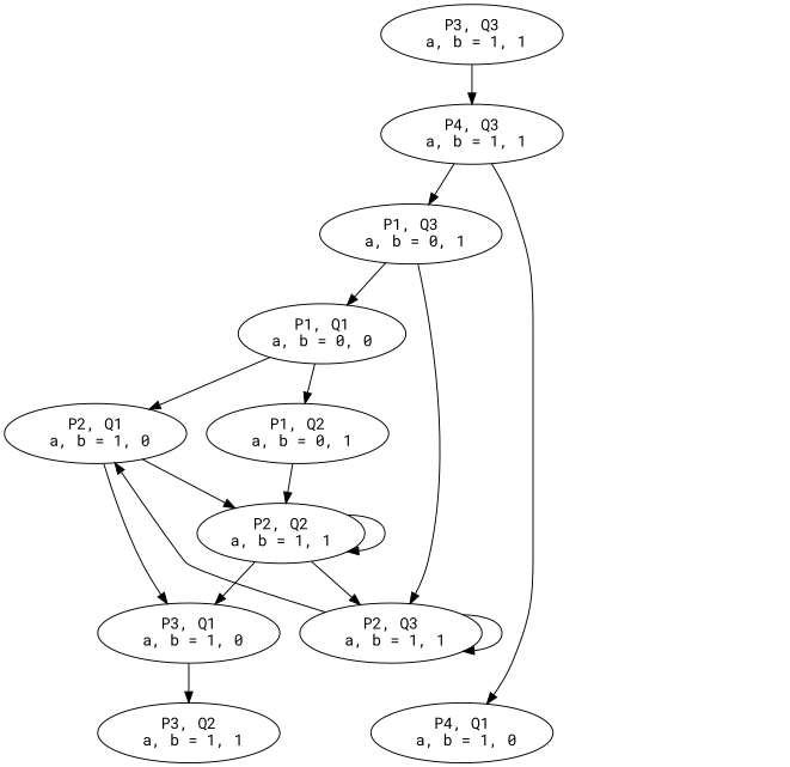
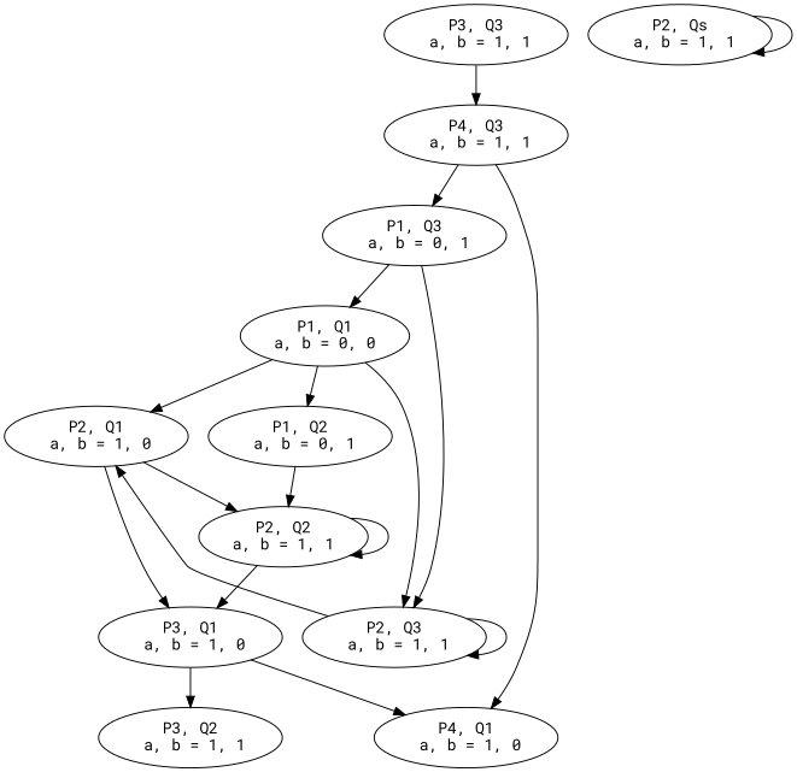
  digraph {
    fontname="Roboto Mono"
    node [fontname="Roboto Mono"]
    edge [fontname="Roboto Mono"]
    n1 [label="P1, Q1\na, b = 0, 0"]
    n2 [label="P2, Q1\n a, b = 1, 0"]
    n3 [label="P1, Q2\n a, b = 0, 1"]
    n4 [label="P3, Q1\n a, b = 1, 0"]
    n5 [label="P2, Q2\na, b = 1, 1"]
    n6 [label="P4, Q1\n a, b = 1, 0"]
    n7 [label="P3, Q2\n a, b = 1, 1"]
    n8 [label="P2, Q3\n a, b = 1, 1"]
    n9 [label="P4, Q3\n a, b = 1, 1"]
    n10 [label="P1, Q3\n a, b = 0, 1"]
+   n11 [label="P2, Qs\n a, b = 1, 1"]
    n12 [label="P3, Q3\n a, b = 1, 1"]
    n1 -> n2
    n1 -> n3
    n2 -> n4
    n2 -> n5
    n3 -> n5
+   n4 -> n6
    n4 -> n7
    n5 -> n4
    n5 -> n5
-   n5 -> n8
+   n1 -> n8
    n8 -> n2
    n8 -> n8
    n9 -> n6
    n9 -> n10
    n10 -> n1
    n10 -> n8
+   n11 -> n11
    n12 -> n9
  }
